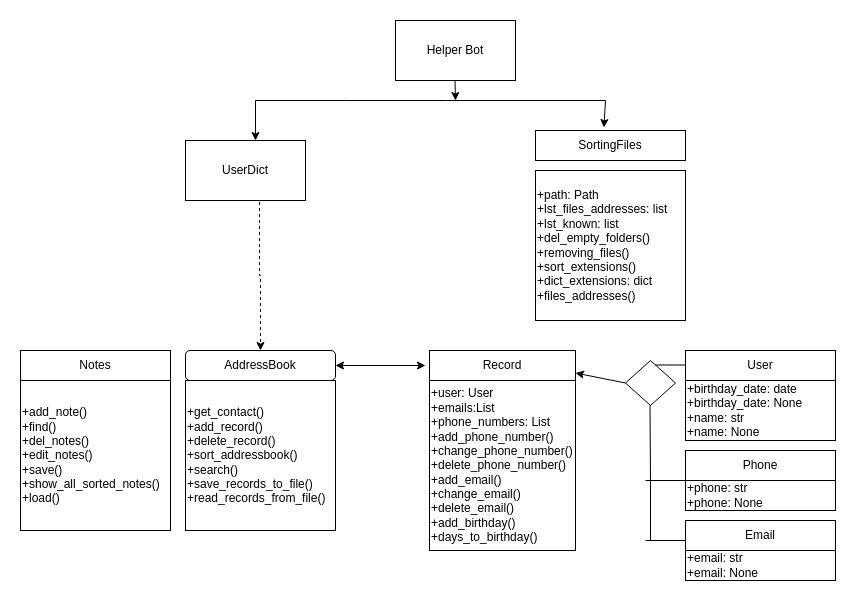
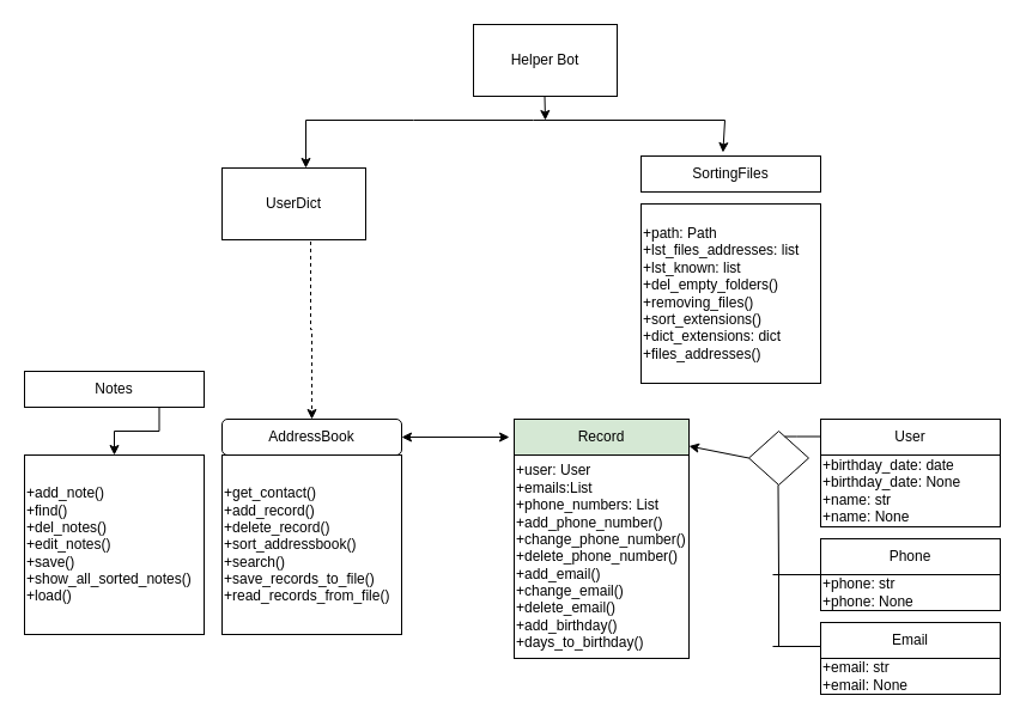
  <mxCell id="0" />
  <mxCell id="1" parent="0" />
  <mxCell id="2" value="Helper Bot" style="rounded=0;whiteSpace=wrap;html=1;" vertex="1" parent="1"><mxGeometry x="395" y="20" width="120" height="60" as="geometry" /></mxCell>
  <mxCell id="3" value="" style="edgeStyle=orthogonalEdgeStyle;rounded=0;orthogonalLoop=1;jettySize=auto;html=1;exitX=0.617;exitY=1.024;exitDx=0;exitDy=0;exitPerimeter=0;dashed=1;" edge="1" parent="1" source="4" target="12"><mxGeometry relative="1" as="geometry" /></mxCell>
  <mxCell id="4" value="UserDict" style="rounded=0;whiteSpace=wrap;html=1;" vertex="1" parent="1"><mxGeometry x="185" y="140" width="120" height="60" as="geometry" /></mxCell>
  <mxCell id="5" value="SortingFiles" style="rounded=0;whiteSpace=wrap;html=1;" vertex="1" parent="1"><mxGeometry x="535" y="130" width="150" height="30" as="geometry" /></mxCell>
  <mxCell id="6" value="+path: Path&lt;br&gt;+lst_files_addresses: list&lt;br&gt;+lst_known: list&lt;br&gt;+del_empty_folders()&lt;br&gt;+removing_files()&lt;br&gt;+sort_extensions()&lt;br&gt;+dict_extensions: dict&lt;br&gt;+files_addresses()" style="whiteSpace=wrap;html=1;aspect=fixed;align=left;" vertex="1" parent="1"><mxGeometry x="535" y="170" width="150" height="150" as="geometry" /></mxCell>
  <mxCell id="7" value="" style="endArrow=classic;startArrow=classic;html=1;rounded=0;exitX=0.5;exitY=0;exitDx=0;exitDy=0;entryX=0.456;entryY=-0.1;entryDx=0;entryDy=0;entryPerimeter=0;" edge="1" parent="1" target="5"><mxGeometry width="50" height="50" relative="1" as="geometry"><mxPoint x="255" y="140" as="sourcePoint" /><mxPoint x="665" y="100" as="targetPoint" /><Array as="points"><mxPoint x="255" y="100" /><mxPoint x="345" y="100" /><mxPoint x="445" y="100" /><mxPoint x="605" y="100" /></Array></mxGeometry></mxCell>
  <mxCell id="8" value="" style="endArrow=classic;html=1;rounded=0;" edge="1" parent="1"><mxGeometry width="50" height="50" relative="1" as="geometry"><mxPoint x="454.5" y="80" as="sourcePoint" /><mxPoint x="455" y="100" as="targetPoint" /></mxGeometry></mxCell>
  <mxCell id="9" style="edgeStyle=orthogonalEdgeStyle;rounded=0;orthogonalLoop=1;jettySize=auto;html=1;exitX=0.75;exitY=1;exitDx=0;exitDy=0;" edge="1" parent="1" source="10" target="11"><mxGeometry relative="1" as="geometry" /></mxCell>
- <mxCell id="10" value="Notes" style="rounded=0;whiteSpace=wrap;html=1;" vertex="1" parent="1"><mxGeometry x="20" y="350" width="150" height="30" as="geometry" /></mxCell>
+ <mxCell id="10" value="Notes" style="rounded=0;whiteSpace=wrap;html=1;" vertex="1" parent="1"><mxGeometry x="20" y="310" width="150" height="30" as="geometry" /></mxCell>
  <mxCell id="11" value="+add_note()&lt;br&gt;+find()&lt;br&gt;+del_notes()&lt;br&gt;+edit_notes()&lt;br&gt;+save()&lt;br&gt;+show_all_sorted_notes()&lt;br&gt;+load()" style="whiteSpace=wrap;html=1;aspect=fixed;align=left;" vertex="1" parent="1"><mxGeometry x="20" y="380" width="150" height="150" as="geometry" /></mxCell>
  <mxCell id="12" value="AddressBook" style="whiteSpace=wrap;html=1;rounded=1;" vertex="1" parent="1"><mxGeometry x="185" y="350" width="150" height="30" as="geometry" /></mxCell>
  <mxCell id="13" value="+&lt;font style=&quot;font-size: 12px;&quot;&gt;get_contact()&lt;br&gt;+add_record()&lt;br&gt;+delete_record()&lt;br&gt;+sort_addressbook()&lt;br&gt;+search()&lt;br&gt;+save_records_to_file()&lt;br&gt;+read_records_from_file()&lt;/font&gt;" style="whiteSpace=wrap;html=1;aspect=fixed;align=left;" vertex="1" parent="1"><mxGeometry x="185" y="380" width="150" height="150" as="geometry" /></mxCell>
  <mxCell id="14" value="&lt;span style=&quot;background-color: initial;&quot;&gt;+user: User&lt;br&gt;&lt;/span&gt;&lt;span style=&quot;background-color: initial;&quot;&gt;+emails:List&lt;br&gt;&lt;/span&gt;&lt;span style=&quot;background-color: initial;&quot;&gt;+phone_numbers: List&lt;br&gt;&lt;/span&gt;+add_phone_number()&lt;br&gt;+change_phone_number()&lt;br&gt;+delete_phone_number()&lt;br&gt;+add_email()&lt;br&gt;+change_email()&lt;br&gt;+delete_email()&lt;br&gt;+add_birthday()&lt;br&gt;+days_to_birthday()&lt;span style=&quot;background-color: initial;&quot;&gt;&lt;br&gt;&lt;/span&gt;" style="rounded=0;whiteSpace=wrap;html=1;align=left;" vertex="1" parent="1"><mxGeometry x="429" y="380" width="146" height="170" as="geometry" /></mxCell>
- <mxCell id="15" value="Record&lt;br&gt;" style="rounded=0;whiteSpace=wrap;html=1;" vertex="1" parent="1"><mxGeometry x="429" y="350" width="146" height="30" as="geometry" /></mxCell>
+ <mxCell id="15" value="Record&lt;br&gt;" style="rounded=0;whiteSpace=wrap;html=1;fillColor=#d5e8d4;" vertex="1" parent="1"><mxGeometry x="429" y="350" width="146" height="30" as="geometry" /></mxCell>
  <mxCell id="16" value="" style="endArrow=classic;startArrow=classic;html=1;rounded=0;" edge="1" parent="1" source="12"><mxGeometry width="50" height="50" relative="1" as="geometry"><mxPoint x="335" y="375" as="sourcePoint" /><mxPoint x="425" y="365" as="targetPoint" /></mxGeometry></mxCell>
  <mxCell id="17" value="" style="rhombus;whiteSpace=wrap;html=1;align=left;rounded=0;" vertex="1" parent="1"><mxGeometry x="625" y="360" width="50" height="45" as="geometry" /></mxCell>
  <mxCell id="18" value="+birthday_date: date&amp;nbsp;&lt;br&gt;+birthday_date:&amp;nbsp;None&lt;br&gt;+name: str&amp;nbsp;&lt;br&gt;+name:&amp;nbsp;None&lt;span style=&quot;background-color: initial;&quot;&gt;&lt;br&gt;&lt;/span&gt;" style="rounded=0;whiteSpace=wrap;html=1;align=left;" vertex="1" parent="1"><mxGeometry x="685" y="380" width="150" height="60" as="geometry" /></mxCell>
  <mxCell id="19" value="User" style="rounded=0;whiteSpace=wrap;html=1;" vertex="1" parent="1"><mxGeometry x="685" y="350" width="150" height="30" as="geometry" /></mxCell>
  <mxCell id="20" value="Phone" style="rounded=0;whiteSpace=wrap;html=1;" vertex="1" parent="1"><mxGeometry x="685" y="450" width="150" height="30" as="geometry" /></mxCell>
  <mxCell id="21" value="+phone: str&lt;br&gt;+phone: None&lt;span style=&quot;background-color: initial;&quot;&gt;&lt;br&gt;&lt;/span&gt;" style="rounded=0;whiteSpace=wrap;html=1;align=left;" vertex="1" parent="1"><mxGeometry x="685" y="480" width="150" height="30" as="geometry" /></mxCell>
  <mxCell id="22" value="Email" style="rounded=0;whiteSpace=wrap;html=1;" vertex="1" parent="1"><mxGeometry x="685" y="520" width="150" height="30" as="geometry" /></mxCell>
  <mxCell id="23" value="+email: str&lt;br&gt;+email: None&lt;span style=&quot;background-color: initial;&quot;&gt;&lt;br&gt;&lt;/span&gt;" style="rounded=0;whiteSpace=wrap;html=1;align=left;" vertex="1" parent="1"><mxGeometry x="685" y="550" width="150" height="30" as="geometry" /></mxCell>
  <mxCell id="24" value="" style="endArrow=classic;html=1;rounded=0;exitX=0;exitY=0.5;exitDx=0;exitDy=0;entryX=1;entryY=0.75;entryDx=0;entryDy=0;" edge="1" parent="1" source="17" target="15"><mxGeometry width="50" height="50" relative="1" as="geometry"><mxPoint x="595" y="482.256" as="sourcePoint" /><mxPoint x="655" y="480" as="targetPoint" /></mxGeometry></mxCell>
  <mxCell id="25" value="" style="endArrow=none;html=1;rounded=0;" edge="1" parent="1"><mxGeometry width="50" height="50" relative="1" as="geometry"><mxPoint x="655" y="364.5" as="sourcePoint" /><mxPoint x="685" y="364.5" as="targetPoint" /><Array as="points"><mxPoint x="665" y="364.5" /></Array></mxGeometry></mxCell>
  <mxCell id="26" value="" style="endArrow=none;html=1;rounded=0;" edge="1" parent="1"><mxGeometry width="50" height="50" relative="1" as="geometry"><mxPoint x="650" y="540" as="sourcePoint" /><mxPoint x="649.5" y="405" as="targetPoint" /><Array as="points"><mxPoint x="650" y="480" /></Array></mxGeometry></mxCell>
  <mxCell id="27" value="" style="endArrow=none;html=1;rounded=0;" edge="1" parent="1"><mxGeometry width="50" height="50" relative="1" as="geometry"><mxPoint x="645" y="540" as="sourcePoint" /><mxPoint x="685" y="540" as="targetPoint" /></mxGeometry></mxCell>
  <mxCell id="28" value="" style="endArrow=none;html=1;rounded=0;" edge="1" parent="1"><mxGeometry width="50" height="50" relative="1" as="geometry"><mxPoint x="645" y="480" as="sourcePoint" /><mxPoint x="685" y="480" as="targetPoint" /></mxGeometry></mxCell>
